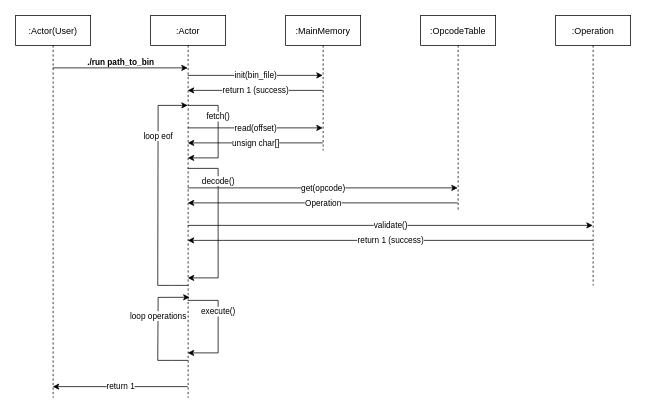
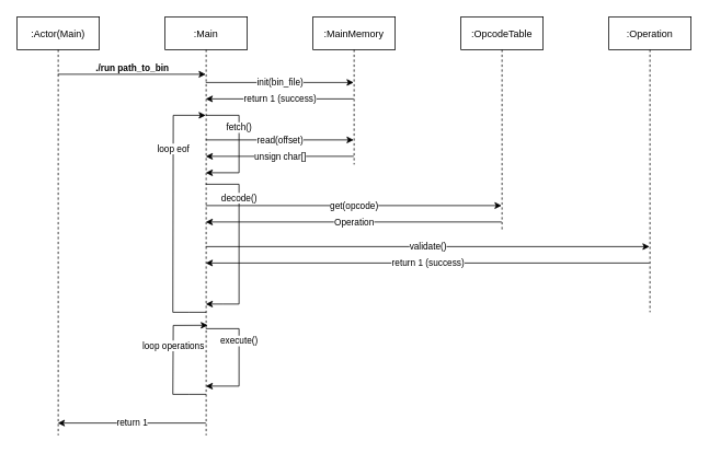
  <mxCell id="0" />
  <mxCell id="1" parent="0" />
  <mxCell id="2" value="./run path_to_bin" style="edgeStyle=none;rounded=0;orthogonalLoop=1;jettySize=auto;html=1;spacingTop=-16;fontStyle=1" edge="1" parent="1"><mxGeometry relative="1" as="geometry"><mxPoint x="69.5" y="90" as="sourcePoint" /><mxPoint x="249.5" y="90" as="targetPoint" /><mxPoint as="offset" /></mxGeometry></mxCell>
- <mxCell id="3" value=":Actor(User)" style="shape=umlLifeline;perimeter=lifelinePerimeter;container=0;collapsible=0;recursiveResize=0;rounded=0;shadow=0;strokeWidth=1;" vertex="1" parent="1"><mxGeometry x="20" y="20" width="100" height="510" as="geometry" /></mxCell>
+ <mxCell id="3" value=":Actor(Main)" style="shape=umlLifeline;perimeter=lifelinePerimeter;container=0;collapsible=0;recursiveResize=0;rounded=0;shadow=0;strokeWidth=1;" vertex="1" parent="1"><mxGeometry x="20" y="20" width="100" height="510" as="geometry" /></mxCell>
  <mxCell id="4" value="init(bin_file)" style="edgeStyle=none;rounded=0;orthogonalLoop=1;jettySize=auto;spacing=2;html=1;" edge="1" parent="1"><mxGeometry relative="1" as="geometry"><mxPoint x="249.5" y="100" as="sourcePoint" /><mxPoint x="429.5" y="100" as="targetPoint" /></mxGeometry></mxCell>
  <mxCell id="5" value="fetch()" style="edgeStyle=none;rounded=0;orthogonalLoop=1;jettySize=auto;html=1;" edge="1" parent="1" source="8" target="8"><mxGeometry x="-0.284" relative="1" as="geometry"><Array as="points"><mxPoint x="290" y="140" /><mxPoint x="290" y="210" /></Array><mxPoint y="1" as="offset" /></mxGeometry></mxCell>
  <mxCell id="6" value="read(offset)" style="edgeStyle=none;rounded=0;orthogonalLoop=1;jettySize=auto;html=1;" edge="1" parent="1"><mxGeometry relative="1" as="geometry"><mxPoint x="249.5" y="170" as="sourcePoint" /><mxPoint x="429.5" y="170" as="targetPoint" /></mxGeometry></mxCell>
  <mxCell id="7" value="return 1" style="edgeStyle=none;rounded=0;orthogonalLoop=1;jettySize=auto;html=1;strokeColor=default;" edge="1" parent="1"><mxGeometry relative="1" as="geometry"><mxPoint x="249.5" y="515" as="sourcePoint" /><mxPoint x="69.5" y="515" as="targetPoint" /></mxGeometry></mxCell>
- <mxCell id="8" value=":Actor" style="shape=umlLifeline;perimeter=lifelinePerimeter;container=0;collapsible=0;recursiveResize=0;rounded=0;shadow=0;strokeWidth=1;" vertex="1" parent="1"><mxGeometry x="200" y="20" width="100" height="510" as="geometry" /></mxCell>
+ <mxCell id="8" value=":Main" style="shape=umlLifeline;perimeter=lifelinePerimeter;container=0;collapsible=0;recursiveResize=0;rounded=0;shadow=0;strokeWidth=1;" vertex="1" parent="1"><mxGeometry x="200" y="20" width="100" height="510" as="geometry" /></mxCell>
  <mxCell id="9" value="return 1 (success)" style="edgeStyle=none;rounded=0;orthogonalLoop=1;jettySize=auto;html=1;" edge="1" parent="1"><mxGeometry relative="1" as="geometry"><mxPoint x="429.5" y="120" as="sourcePoint" /><mxPoint x="249.5" y="120" as="targetPoint" /></mxGeometry></mxCell>
  <mxCell id="10" value="unsign char[]" style="edgeStyle=none;rounded=0;orthogonalLoop=1;jettySize=auto;html=1;" edge="1" parent="1"><mxGeometry relative="1" as="geometry"><mxPoint x="429.5" y="190" as="sourcePoint" /><mxPoint x="249.5" y="190" as="targetPoint" /></mxGeometry></mxCell>
  <mxCell id="11" value=":MainMemory" style="shape=umlLifeline;perimeter=lifelinePerimeter;container=0;collapsible=0;recursiveResize=0;rounded=0;shadow=0;strokeWidth=1;fontFamily=Helvetica;fontSize=12;fontColor=default;align=center;strokeColor=default;fillColor=default;" vertex="1" parent="1"><mxGeometry x="380" y="20" width="100" height="180" as="geometry" /></mxCell>
  <mxCell id="12" value="decode()" style="edgeStyle=none;rounded=0;orthogonalLoop=1;jettySize=auto;html=1;" edge="1" parent="1" target="8"><mxGeometry x="-0.502" relative="1" as="geometry"><mxPoint x="249.5" y="224" as="sourcePoint" /><mxPoint x="249.5" y="294" as="targetPoint" /><Array as="points"><mxPoint x="290" y="224" /><mxPoint x="290" y="370" /><mxPoint x="270" y="370" /></Array><mxPoint as="offset" /></mxGeometry></mxCell>
  <mxCell id="13" value=":OpcodeTable" style="shape=umlLifeline;perimeter=lifelinePerimeter;container=0;collapsible=0;recursiveResize=0;rounded=0;shadow=0;strokeWidth=1;fontFamily=Helvetica;fontSize=12;fontColor=default;align=center;strokeColor=default;fillColor=default;" vertex="1" parent="1"><mxGeometry x="560" y="20" width="100" height="260" as="geometry" /></mxCell>
  <mxCell id="14" value="get(opcode)" style="edgeStyle=none;rounded=0;orthogonalLoop=1;jettySize=auto;html=1;" edge="1" parent="1"><mxGeometry relative="1" as="geometry"><mxPoint x="249.5" y="250" as="sourcePoint" /><mxPoint x="609.5" y="250" as="targetPoint" /></mxGeometry></mxCell>
  <mxCell id="15" value="Operation" style="edgeStyle=none;rounded=0;orthogonalLoop=1;jettySize=auto;html=1;" edge="1" parent="1"><mxGeometry relative="1" as="geometry"><mxPoint x="609.5" y="270" as="sourcePoint" /><mxPoint x="249.5" y="270" as="targetPoint" /></mxGeometry></mxCell>
  <mxCell id="16" value="validate()" style="edgeStyle=none;rounded=0;orthogonalLoop=1;jettySize=auto;html=1;" edge="1" parent="1" target="17"><mxGeometry relative="1" as="geometry"><mxPoint x="249.5" y="300" as="sourcePoint" /><mxPoint x="609.5" y="300" as="targetPoint" /></mxGeometry></mxCell>
  <mxCell id="17" value=":Operation" style="shape=umlLifeline;perimeter=lifelinePerimeter;container=0;collapsible=0;recursiveResize=0;rounded=0;shadow=0;strokeWidth=1;fontFamily=Helvetica;fontSize=12;fontColor=default;align=center;strokeColor=default;fillColor=default;" vertex="1" parent="1"><mxGeometry x="740" y="20" width="100" height="360" as="geometry" /></mxCell>
  <mxCell id="18" value="return 1 (success)" style="edgeStyle=none;rounded=0;orthogonalLoop=1;jettySize=auto;html=1;strokeColor=default;" edge="1" parent="1"><mxGeometry relative="1" as="geometry"><mxPoint x="789.5" y="320" as="sourcePoint" /><mxPoint x="249.5" y="320" as="targetPoint" /></mxGeometry></mxCell>
  <mxCell id="19" value="loop eof" style="edgeStyle=none;rounded=0;orthogonalLoop=1;jettySize=auto;html=1;" edge="1" parent="1" target="8"><mxGeometry x="0.5" relative="1" as="geometry"><mxPoint x="250" y="380" as="sourcePoint" /><mxPoint x="250" y="234" as="targetPoint" /><Array as="points"><mxPoint x="229.5" y="380" /><mxPoint x="209.5" y="380" /><mxPoint x="210" y="140" /></Array><mxPoint as="offset" /></mxGeometry></mxCell>
  <mxCell id="20" value="execute()" style="edgeStyle=none;rounded=0;orthogonalLoop=1;jettySize=auto;html=1;" edge="1" parent="1"><mxGeometry x="-0.284" relative="1" as="geometry"><mxPoint x="249.5" y="400" as="sourcePoint" /><mxPoint x="249.5" y="470" as="targetPoint" /><Array as="points"><mxPoint x="290" y="400" /><mxPoint x="290" y="470" /></Array><mxPoint y="1" as="offset" /></mxGeometry></mxCell>
  <mxCell id="21" value="loop operations" style="edgeStyle=none;rounded=0;orthogonalLoop=1;jettySize=auto;html=1;entryX=0.52;entryY=0.737;entryDx=0;entryDy=0;entryPerimeter=0;" edge="1" parent="1" target="8"><mxGeometry x="0.207" relative="1" as="geometry"><mxPoint x="250" y="480" as="sourcePoint" /><mxPoint x="249.5" y="410" as="targetPoint" /><Array as="points"><mxPoint x="229.5" y="480" /><mxPoint x="209.5" y="480" /><mxPoint x="210" y="396" /></Array><mxPoint as="offset" /></mxGeometry></mxCell>
